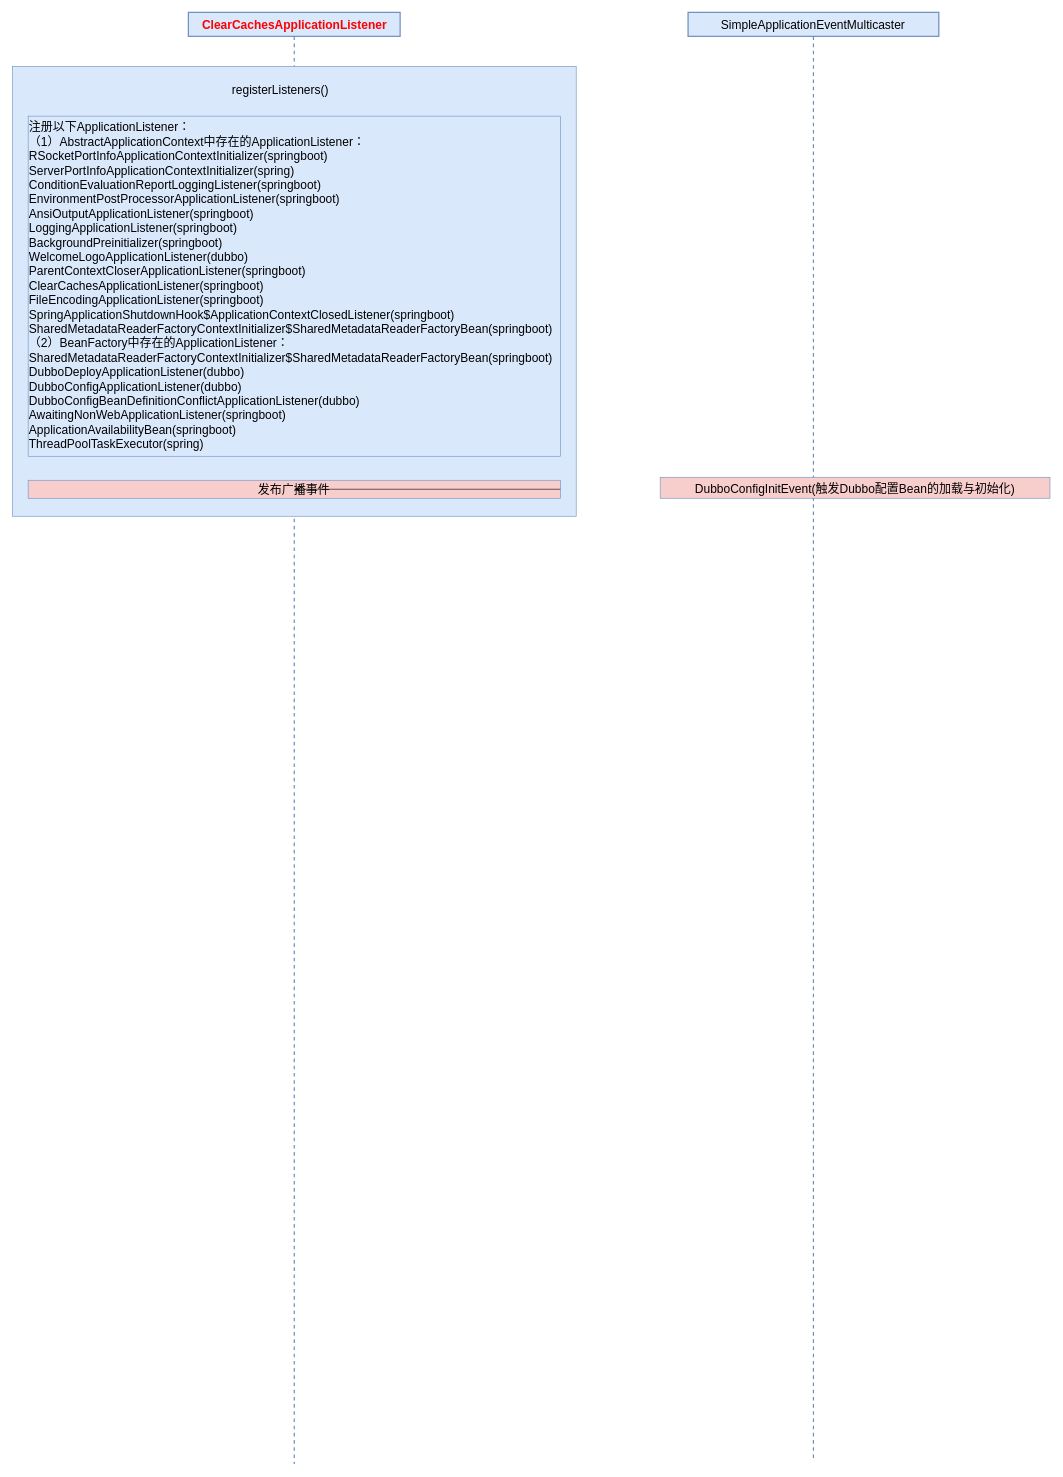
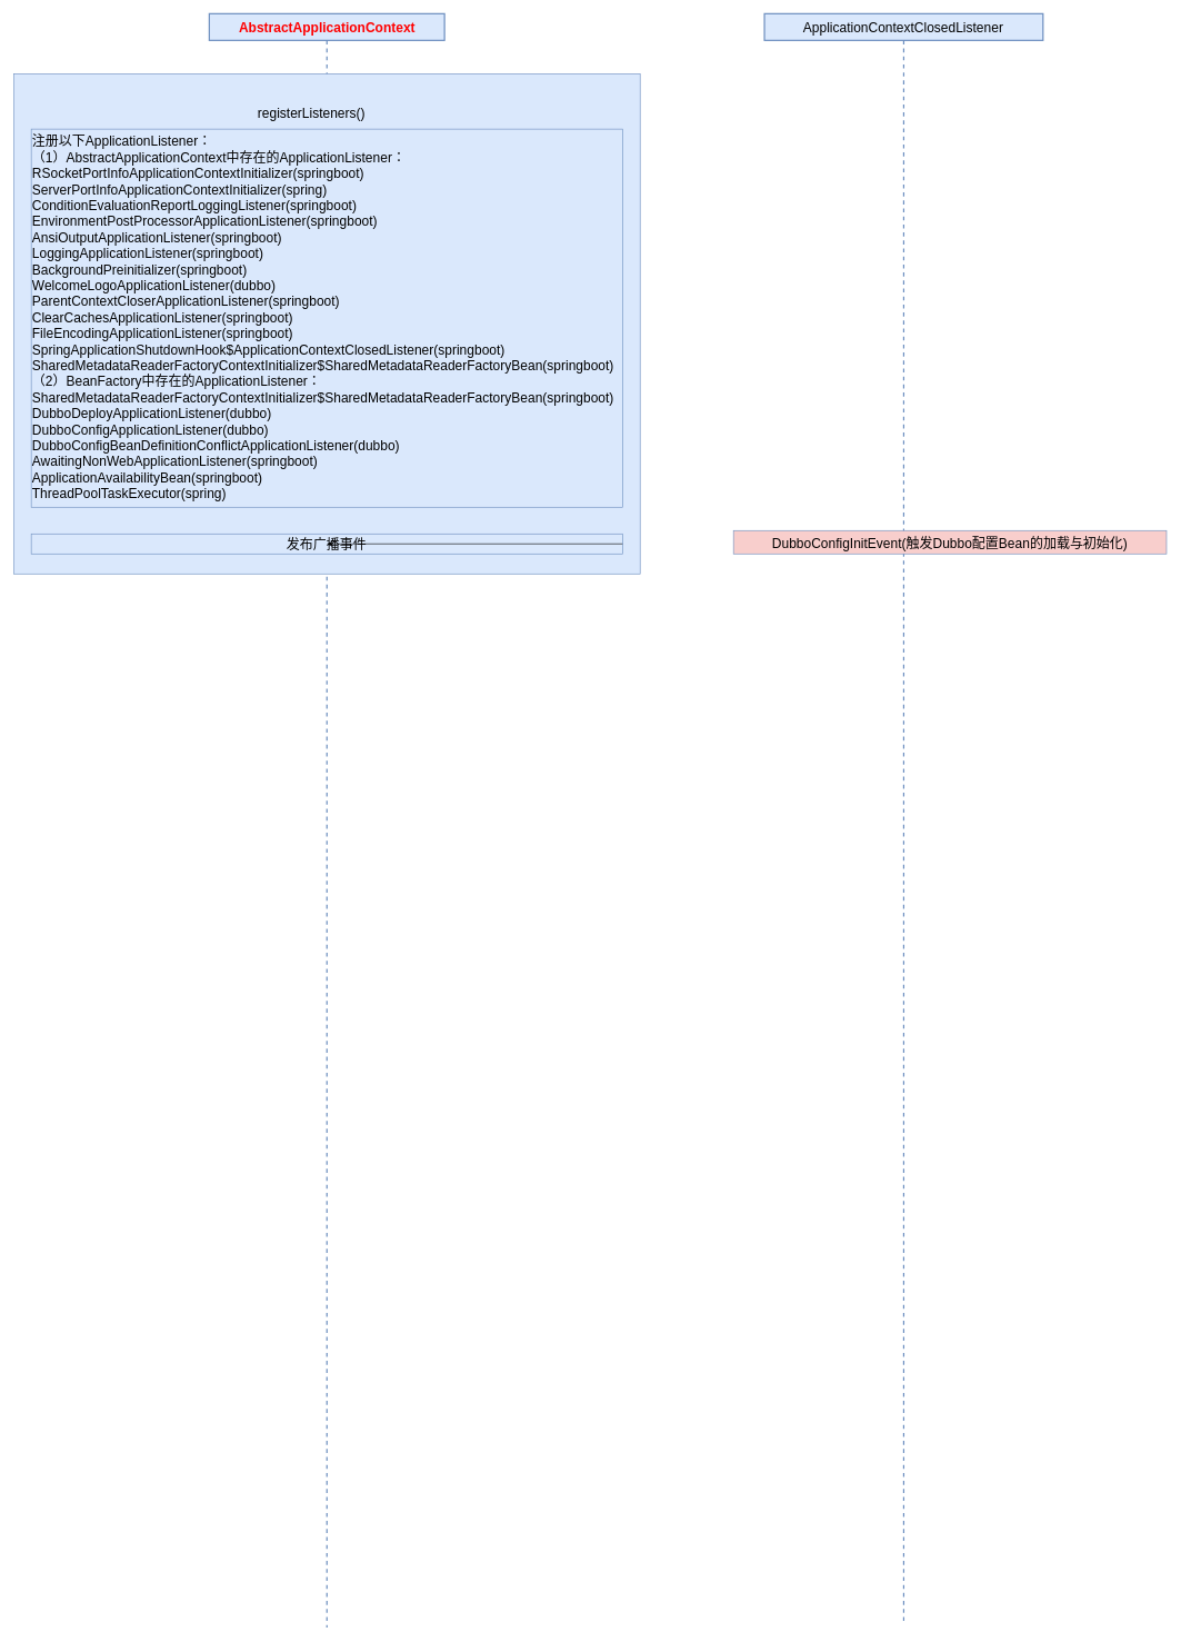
  <mxCell id="0" />
  <mxCell id="1" parent="0" />
- <mxCell id="2" value="ClearCachesApplicationListener" style="shape=umlLifeline;perimeter=lifelinePerimeter;whiteSpace=wrap;html=1;container=1;dropTarget=0;collapsible=0;recursiveResize=0;outlineConnect=0;portConstraint=eastwest;newEdgeStyle={&quot;curved&quot;:0,&quot;rounded&quot;:0};fontSize=20;fillColor=#dae8fc;strokeColor=#6c8ebf;strokeWidth=2;fontStyle=1;fontColor=#FF0000;" parent="1" vertex="1"><mxGeometry x="313.5" y="20" width="353" height="2420" as="geometry" /></mxCell>
+ <mxCell id="2" value="AbstractApplicationContext" style="shape=umlLifeline;perimeter=lifelinePerimeter;whiteSpace=wrap;html=1;container=1;dropTarget=0;collapsible=0;recursiveResize=0;outlineConnect=0;portConstraint=eastwest;newEdgeStyle={&quot;curved&quot;:0,&quot;rounded&quot;:0};fontSize=20;fillColor=#dae8fc;strokeColor=#6c8ebf;strokeWidth=2;fontStyle=1;fontColor=#FF0000;" parent="1" vertex="1"><mxGeometry x="313.5" y="20" width="353" height="2420" as="geometry" /></mxCell>
  <mxCell id="3" value="" style="html=1;whiteSpace=wrap;fontSize=20;fillColor=#dae8fc;strokeColor=#6c8ebf;" parent="1" vertex="1"><mxGeometry x="20" y="110" width="940" height="750" as="geometry" /></mxCell>
- <mxCell id="4" value="SimpleApplicationEventMulticaster" style="shape=umlLifeline;perimeter=lifelinePerimeter;whiteSpace=wrap;html=1;container=1;dropTarget=0;collapsible=0;recursiveResize=0;outlineConnect=0;portConstraint=eastwest;newEdgeStyle={&quot;curved&quot;:0,&quot;rounded&quot;:0};fontSize=20;fillColor=#dae8fc;strokeColor=#6c8ebf;strokeWidth=2;" parent="1" vertex="1"><mxGeometry x="1146.49" y="20" width="418" height="2410" as="geometry" /></mxCell>
- <mxCell id="5" value="&lt;span style=&quot;font-size: 20px;&quot;&gt;registerListeners()&lt;/span&gt;" style="text;html=1;align=center;verticalAlign=middle;whiteSpace=wrap;rounded=0;" parent="1" vertex="1"><mxGeometry x="407" y="123" width="120" height="50" as="geometry" /></mxCell>
+ <mxCell id="4" value="ApplicationContextClosedListener" style="shape=umlLifeline;perimeter=lifelinePerimeter;whiteSpace=wrap;html=1;container=1;dropTarget=0;collapsible=0;recursiveResize=0;outlineConnect=0;portConstraint=eastwest;newEdgeStyle={&quot;curved&quot;:0,&quot;rounded&quot;:0};fontSize=20;fillColor=#dae8fc;strokeColor=#6c8ebf;strokeWidth=2;" parent="1" vertex="1"><mxGeometry x="1146.49" y="20" width="418" height="2410" as="geometry" /></mxCell>
+ <mxCell id="5" value="&lt;span style=&quot;font-size: 20px;&quot;&gt;registerListeners()&lt;/span&gt;" style="text;html=1;align=center;verticalAlign=middle;whiteSpace=wrap;rounded=0;" parent="1" vertex="1"><mxGeometry x="407" y="143" width="120" height="50" as="geometry" /></mxCell>
  <mxCell id="6" value="&lt;div&gt;注册以下ApplicationListener：&lt;/div&gt;&lt;div&gt;（1）AbstractApplicationContext中存在的ApplicationListener：&lt;/div&gt;&lt;div&gt;RSocketPortInfoApplicationContextInitializer(springboot)&lt;/div&gt;&lt;div&gt;ServerPortInfoApplicationContextInitializer(spring)&lt;/div&gt;&lt;div&gt;ConditionEvaluationReportLoggingListener(springboot)&lt;/div&gt;&lt;div&gt;EnvironmentPostProcessorApplicationListener(springboot)&lt;/div&gt;&lt;div&gt;AnsiOutputApplicationListener(springboot)&lt;/div&gt;&lt;div&gt;LoggingApplicationListener(springboot)&lt;/div&gt;&lt;div&gt;BackgroundPreinitializer(springboot)&lt;/div&gt;&lt;div&gt;WelcomeLogoApplicationListener(dubbo)&lt;/div&gt;&lt;div&gt;ParentContextCloserApplicationListener(springboot)&lt;/div&gt;&lt;div&gt;ClearCachesApplicationListener(springboot)&lt;/div&gt;&lt;div&gt;FileEncodingApplicationListener(springboot)&lt;/div&gt;&lt;div&gt;SpringApplicationShutdownHook$ApplicationContextClosedListener(springboot)&lt;/div&gt;&lt;div&gt;SharedMetadataReaderFactoryContextInitializer$SharedMetadataReaderFactoryBean(springboot)&lt;/div&gt;&lt;div&gt;（2）BeanFactory中存在的ApplicationListener：&lt;/div&gt;&lt;div&gt;SharedMetadataReaderFactoryContextInitializer$SharedMetadataReaderFactoryBean(springboot)&lt;/div&gt;&lt;div&gt;DubboDeployApplicationListener(dubbo)&lt;/div&gt;&lt;div&gt;DubboConfigApplicationListener(dubbo)&lt;/div&gt;&lt;div&gt;DubboConfigBeanDefinitionConflictApplicationListener(dubbo)&lt;/div&gt;&lt;div&gt;AwaitingNonWebApplicationListener(springboot)&lt;/div&gt;&lt;div&gt;ApplicationAvailabilityBean(springboot)&lt;/div&gt;&lt;div&gt;ThreadPoolTaskExecutor(spring)&lt;/div&gt;" style="html=1;whiteSpace=wrap;fontSize=20;fillColor=#dae8fc;strokeColor=#6c8ebf;strokeWidth=1;align=left;verticalAlign=top;" parent="1" vertex="1"><mxGeometry x="46.43" y="193" width="887.14" height="567" as="geometry" /></mxCell>
- <mxCell id="7" value="发布广播事件" style="html=1;whiteSpace=wrap;fontSize=20;fillColor=#f8cecc;strokeColor=#6c8ebf;strokeWidth=1;align=center;verticalAlign=middle;" parent="1" vertex="1"><mxGeometry x="46.43" y="800" width="887.14" height="30" as="geometry" /></mxCell>
+ <mxCell id="7" value="发布广播事件" style="html=1;whiteSpace=wrap;fontSize=20;fillColor=#dae8fc;strokeColor=#6c8ebf;strokeWidth=1;align=center;verticalAlign=middle;" parent="1" vertex="1"><mxGeometry x="46.43" y="800" width="887.14" height="30" as="geometry" /></mxCell>
  <mxCell id="8" value="DubboConfigInitEvent(触发Dubbo配置Bean的加载与初始化)" style="html=1;whiteSpace=wrap;fontSize=20;fillColor=#f8cecc;strokeColor=#6c8ebf;" parent="1" vertex="1"><mxGeometry x="1100" y="795" width="649.8" height="35" as="geometry" /></mxCell>
  <mxCell id="9" value="" style="endArrow=classic;html=1;rounded=0;exitX=1;exitY=0.5;exitDx=0;exitDy=0;" parent="1" source="7" target="2" edge="1"><mxGeometry width="50" height="50" relative="1" as="geometry"><mxPoint x="1070" y="980" as="sourcePoint" /><mxPoint x="1120" y="930" as="targetPoint" /></mxGeometry></mxCell>
